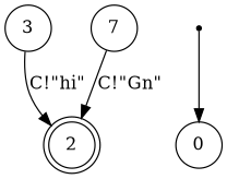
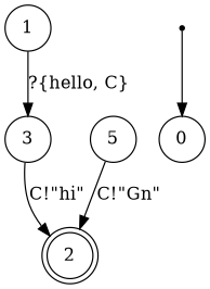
  digraph {
    rankdir=TB
    node [shape=circle]
    2 [shape=doublecircle]
    START [shape=point]
    0
+   1
    3
-   5 [label=7]
+   5
    START -> 0
+   1 -> 3 [label="?{hello, C}"]
    3 -> 2 [label="C!\"hi\""]
    5 -> 2 [label="C!\"Gn\""]
  }
